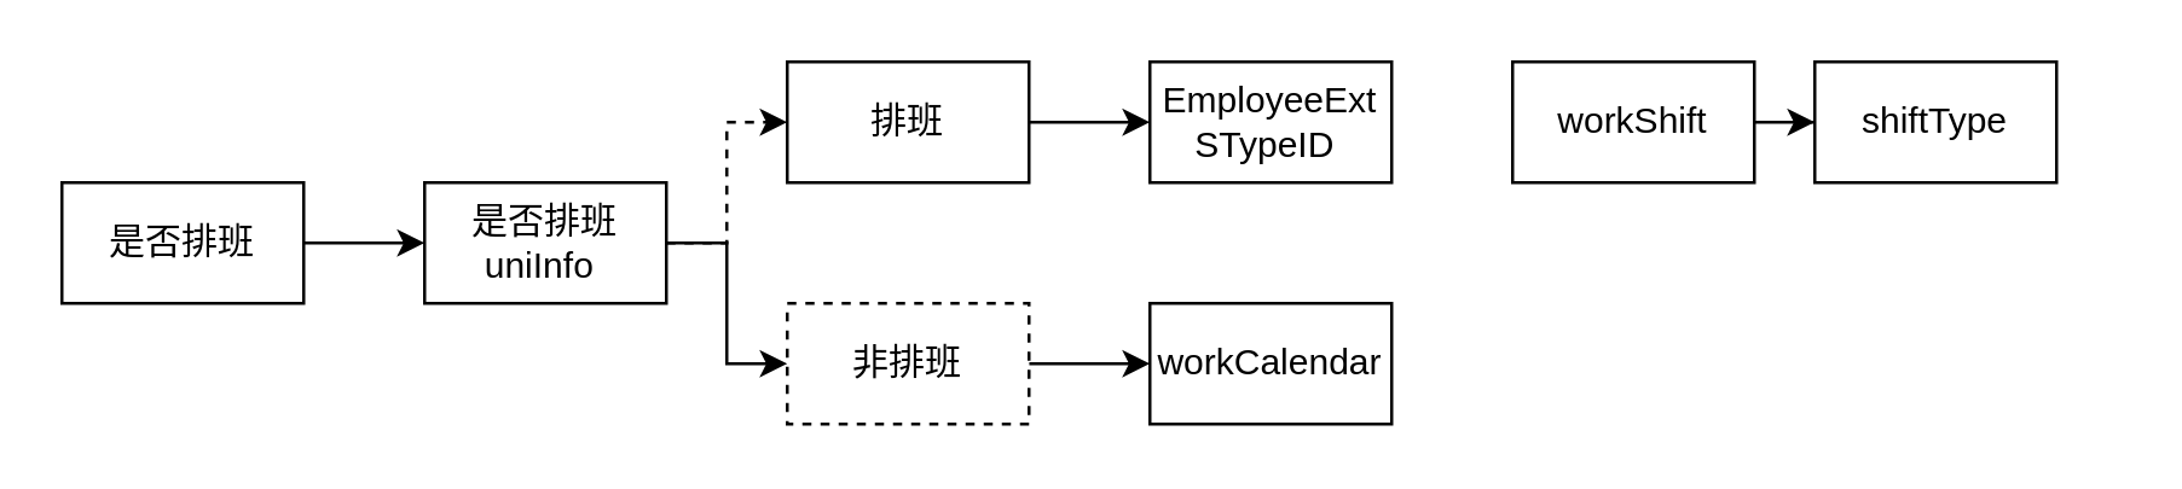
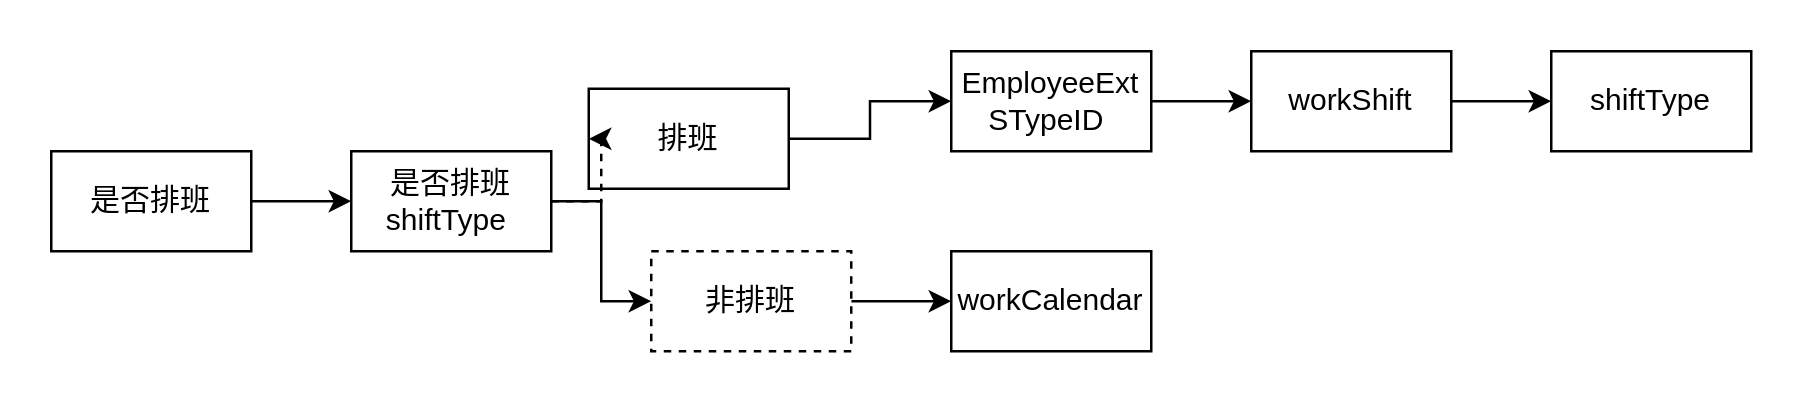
  <mxCell id="0" />
  <mxCell id="1" parent="0" />
  <mxCell id="2" value="" style="edgeStyle=orthogonalEdgeStyle;rounded=0;orthogonalLoop=1;jettySize=auto;html=1;" edge="1" parent="1" source="3" target="14"><mxGeometry relative="1" as="geometry" /></mxCell>
- <mxCell id="3" value="排班" style="rounded=0;whiteSpace=wrap;html=1;" vertex="1" parent="1"><mxGeometry x="260" y="20" width="80" height="40" as="geometry" /></mxCell>
+ <mxCell id="3" value="排班" style="rounded=0;whiteSpace=wrap;html=1;" vertex="1" parent="1"><mxGeometry x="235" y="35" width="80" height="40" as="geometry" /></mxCell>
  <mxCell id="4" value="" style="edgeStyle=orthogonalEdgeStyle;rounded=0;orthogonalLoop=1;jettySize=auto;html=1;" edge="1" parent="1" source="5" target="6"><mxGeometry relative="1" as="geometry" /></mxCell>
  <mxCell id="5" value="非排班" style="rounded=0;whiteSpace=wrap;html=1;dashed=1;" vertex="1" parent="1"><mxGeometry x="260" y="100" width="80" height="40" as="geometry" /></mxCell>
  <mxCell id="6" value="workCalendar" style="whiteSpace=wrap;html=1;rounded=0;" vertex="1" parent="1"><mxGeometry x="380" y="100" width="80" height="40" as="geometry" /></mxCell>
  <mxCell id="7" value="" style="edgeStyle=orthogonalEdgeStyle;rounded=0;orthogonalLoop=1;jettySize=auto;html=1;" edge="1" parent="1" source="8" target="12"><mxGeometry relative="1" as="geometry" /></mxCell>
  <mxCell id="8" value="workShift" style="whiteSpace=wrap;html=1;rounded=0;" vertex="1" parent="1"><mxGeometry x="500" y="20" width="80" height="40" as="geometry" /></mxCell>
  <mxCell id="9" style="edgeStyle=orthogonalEdgeStyle;rounded=0;orthogonalLoop=1;jettySize=auto;html=1;entryX=0;entryY=0.5;entryDx=0;entryDy=0;dashed=1;" edge="1" parent="1" source="11" target="3"><mxGeometry relative="1" as="geometry" /></mxCell>
  <mxCell id="10" style="edgeStyle=orthogonalEdgeStyle;rounded=0;orthogonalLoop=1;jettySize=auto;html=1;entryX=0;entryY=0.5;entryDx=0;entryDy=0;" edge="1" parent="1" source="11" target="5"><mxGeometry relative="1" as="geometry" /></mxCell>
- <mxCell id="11" value="是否排班&lt;br&gt;uniInfo&amp;nbsp;" style="rounded=0;whiteSpace=wrap;html=1;" vertex="1" parent="1"><mxGeometry x="140" y="60" width="80" height="40" as="geometry" /></mxCell>
- <mxCell id="12" value="shiftType" style="whiteSpace=wrap;html=1;rounded=0;" vertex="1" parent="1"><mxGeometry x="600" y="20" width="80" height="40" as="geometry" /></mxCell>
+ <mxCell id="11" value="是否排班&lt;br&gt;shiftType&amp;nbsp;" style="rounded=0;whiteSpace=wrap;html=1;" vertex="1" parent="1"><mxGeometry x="140" y="60" width="80" height="40" as="geometry" /></mxCell>
+ <mxCell id="12" value="shiftType" style="whiteSpace=wrap;html=1;rounded=0;" vertex="1" parent="1"><mxGeometry x="620" y="20" width="80" height="40" as="geometry" /></mxCell>
+ <mxCell id="13" value="" style="edgeStyle=orthogonalEdgeStyle;rounded=0;orthogonalLoop=1;jettySize=auto;html=1;" edge="1" parent="1" source="14" target="8"><mxGeometry relative="1" as="geometry" /></mxCell>
  <mxCell id="14" value="EmployeeExt&lt;br&gt;STypeID&amp;nbsp;" style="whiteSpace=wrap;html=1;rounded=0;" vertex="1" parent="1"><mxGeometry x="380" y="20" width="80" height="40" as="geometry" /></mxCell>
  <mxCell id="15" value="" style="edgeStyle=orthogonalEdgeStyle;rounded=0;orthogonalLoop=1;jettySize=auto;html=1;" edge="1" parent="1" source="16" target="11"><mxGeometry relative="1" as="geometry" /></mxCell>
  <mxCell id="16" value="是否排班" style="rounded=0;whiteSpace=wrap;html=1;" vertex="1" parent="1"><mxGeometry x="20" y="60" width="80" height="40" as="geometry" /></mxCell>
